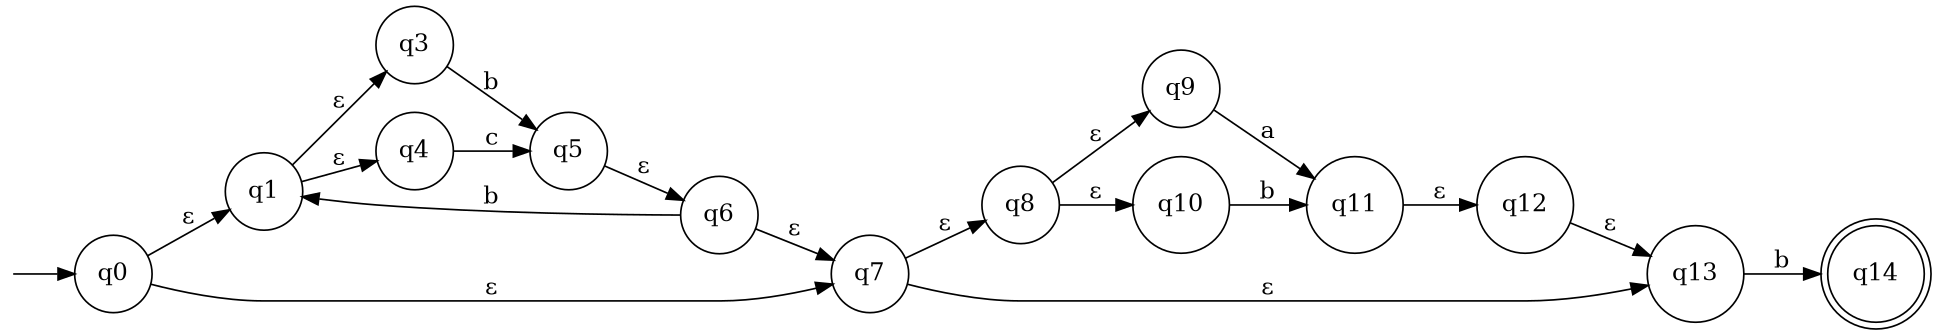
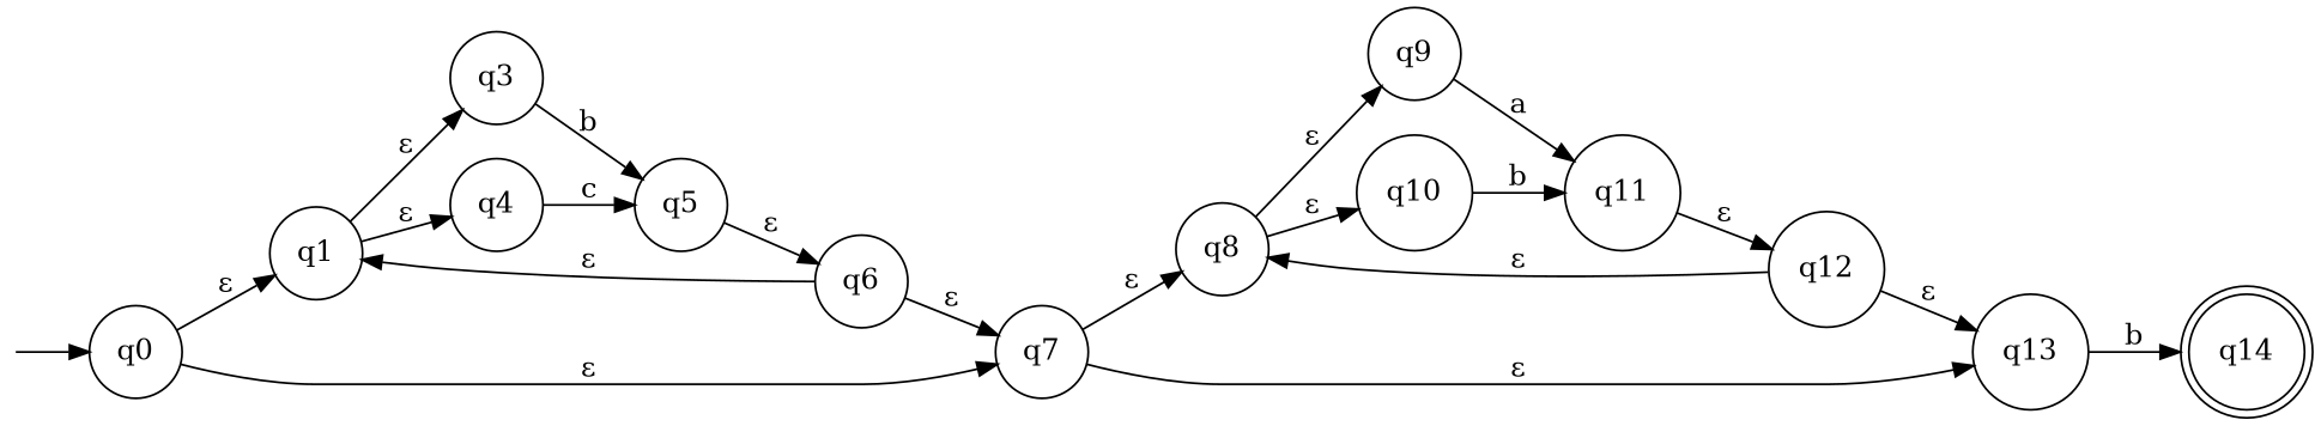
  digraph {
    rankdir=LR
    node [shape=circle]
    q0
    q1
    q7
    q3
    q4
    q8
    q13
    q5
    q6
    q9
    q10
    q14 [shape=doublecircle]
    q11
    q12
    start [shape=point style=invis]
    q0 -> q1 [label="ε"]
    q0 -> q7 [label="ε"]
    q1 -> q3 [label="ε"]
    q1 -> q4 [label="ε"]
    q7 -> q8 [label="ε"]
    q7 -> q13 [label="ε"]
    q3 -> q5 [label=b]
    q4 -> q5 [label=c]
    q8 -> q9 [label="ε"]
    q8 -> q10 [label="ε"]
    q13 -> q14 [label=b]
    q5 -> q6 [label="ε"]
-   q6 -> q1 [label=b]
+   q6 -> q1 [label="ε"]
    q6 -> q7 [label="ε"]
    q9 -> q11 [label=a]
    q10 -> q11 [label=b]
    q11 -> q12 [label="ε"]
+   q12 -> q8 [label="ε"]
    q12 -> q13 [label="ε"]
    start -> q0
  }
